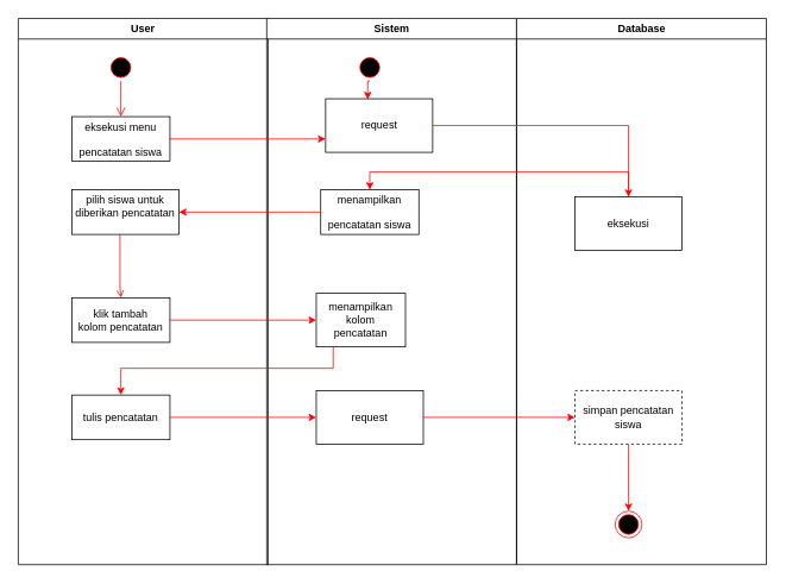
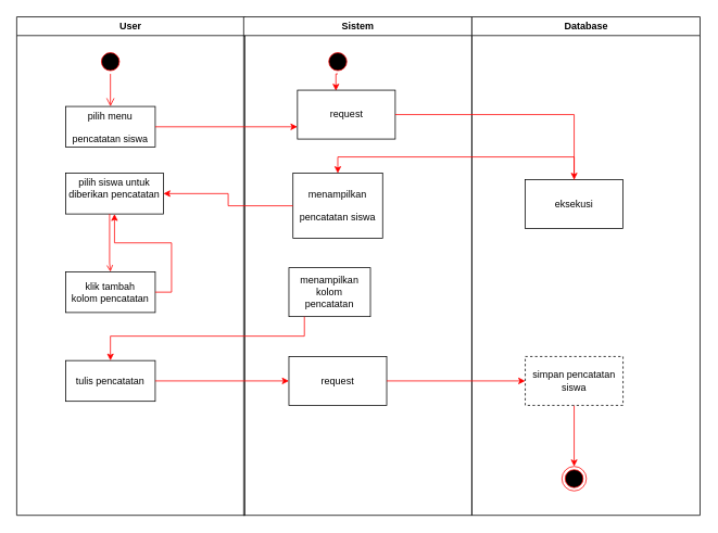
  <mxCell id="0" />
  <mxCell id="1" parent="0" />
  <mxCell id="2" value="User" style="swimlane;whiteSpace=wrap;startSize=23;" parent="1" vertex="1"><mxGeometry x="20" y="20" width="280" height="612" as="geometry" /></mxCell>
  <mxCell id="3" value="" style="ellipse;shape=startState;fillColor=#000000;strokeColor=#ff0000;" parent="2" vertex="1"><mxGeometry x="100" y="40" width="30" height="30" as="geometry" /></mxCell>
  <mxCell id="4" value="" style="edgeStyle=elbowEdgeStyle;elbow=horizontal;verticalAlign=bottom;endArrow=open;endSize=8;strokeColor=#FF0000;endFill=1;rounded=0" parent="2" source="3" target="5" edge="1"><mxGeometry x="100" y="40" as="geometry"><mxPoint x="115" y="110" as="targetPoint" /></mxGeometry></mxCell>
- <mxCell id="5" value="eksekusi menu &#10;&#10;pencatatan siswa" style="" parent="2" vertex="1"><mxGeometry x="60" y="110" width="110" height="50" as="geometry" /></mxCell>
+ <mxCell id="5" value="pilih menu &#10;&#10;pencatatan siswa" style="" parent="2" vertex="1"><mxGeometry x="60" y="110" width="110" height="50" as="geometry" /></mxCell>
  <mxCell id="6" value="pilih siswa untuk&#10;diberikan pencatatan&#10;" style="" parent="2" vertex="1"><mxGeometry x="60" y="192" width="120" height="50" as="geometry" /></mxCell>
  <mxCell id="7" value="tulis pencatatan" style="" parent="2" vertex="1"><mxGeometry x="60" y="422" width="110" height="50" as="geometry" /></mxCell>
  <mxCell id="8" value="klik tambah &#10;kolom pencatatan" style="" parent="2" vertex="1"><mxGeometry x="60" y="313" width="110" height="50" as="geometry" /></mxCell>
  <mxCell id="9" value="Sistem" style="swimlane;whiteSpace=wrap;startSize=23;" parent="1" vertex="1"><mxGeometry x="298.5" y="20" width="280" height="612" as="geometry" /></mxCell>
  <mxCell id="10" style="edgeStyle=orthogonalEdgeStyle;rounded=0;orthogonalLoop=1;jettySize=auto;html=1;exitX=0.5;exitY=1;exitDx=0;exitDy=0;entryX=0.393;entryY=0.012;entryDx=0;entryDy=0;entryPerimeter=0;strokeColor=#FF0000;fillColor=#FF3333;" edge="1" parent="9" source="11" target="13"><mxGeometry relative="1" as="geometry" /></mxCell>
  <mxCell id="11" value="" style="ellipse;shape=startState;fillColor=#000000;strokeColor=#ff0000;" parent="9" vertex="1"><mxGeometry x="100.5" y="40" width="30" height="30" as="geometry" /></mxCell>
- <mxCell id="12" value="menampilkan &#10;&#10;pencatatan siswa" style="" parent="9" vertex="1"><mxGeometry x="60.5" y="192" width="110" height="50" as="geometry" /></mxCell>
+ <mxCell id="12" value="menampilkan &#10;&#10;pencatatan siswa" style="" parent="9" vertex="1"><mxGeometry x="60.5" y="192" width="110" height="80" as="geometry" /></mxCell>
  <mxCell id="13" value="request" style="rounded=0;whiteSpace=wrap;html=1;" vertex="1" parent="9"><mxGeometry x="66" y="90" width="120" height="60" as="geometry" /></mxCell>
  <mxCell id="14" value="&lt;div&gt;menampilkan kolom &lt;br&gt;&lt;/div&gt;&lt;div&gt;pencatatan&lt;br&gt;&lt;/div&gt;" style="rounded=0;whiteSpace=wrap;html=1;" vertex="1" parent="9"><mxGeometry x="55.5" y="308" width="100" height="60" as="geometry" /></mxCell>
  <mxCell id="15" value="request" style="rounded=0;whiteSpace=wrap;html=1;" vertex="1" parent="9"><mxGeometry x="55.5" y="417" width="120" height="60" as="geometry" /></mxCell>
  <mxCell id="16" value="Database" style="swimlane;whiteSpace=wrap" parent="1" vertex="1"><mxGeometry x="578.5" y="20" width="280" height="612" as="geometry" /></mxCell>
  <mxCell id="17" value="eksekusi" style="rounded=0;whiteSpace=wrap;html=1;" vertex="1" parent="16"><mxGeometry x="65.5" y="200" width="120" height="60" as="geometry" /></mxCell>
  <mxCell id="18" style="edgeStyle=orthogonalEdgeStyle;rounded=0;orthogonalLoop=1;jettySize=auto;html=1;entryX=0.5;entryY=0;entryDx=0;entryDy=0;strokeColor=#FF0000;fillColor=#FF3333;" edge="1" parent="16" source="19" target="20"><mxGeometry relative="1" as="geometry" /></mxCell>
  <mxCell id="19" value="simpan pencatatan siswa" style="rounded=0;whiteSpace=wrap;html=1;dashed=1;" vertex="1" parent="16"><mxGeometry x="65.5" y="417" width="120" height="60" as="geometry" /></mxCell>
  <mxCell id="20" value="" style="ellipse;shape=endState;fillColor=#000000;strokeColor=#ff0000" parent="16" vertex="1"><mxGeometry x="110.5" y="552" width="30" height="30" as="geometry" /></mxCell>
  <mxCell id="21" value="" style="endArrow=open;strokeColor=#FF0000;endFill=1;rounded=0;entryX=0.5;entryY=0;entryDx=0;entryDy=0;" parent="1" target="8" edge="1"><mxGeometry relative="1" as="geometry"><mxPoint x="134" y="262" as="sourcePoint" /><Array as="points"><mxPoint x="134" y="322" /></Array></mxGeometry></mxCell>
  <mxCell id="22" style="edgeStyle=orthogonalEdgeStyle;rounded=0;orthogonalLoop=1;jettySize=auto;html=1;entryX=0;entryY=0.75;entryDx=0;entryDy=0;strokeColor=#FF0000;fillColor=#FF3333;" edge="1" parent="1" source="5" target="13"><mxGeometry relative="1" as="geometry" /></mxCell>
  <mxCell id="23" style="edgeStyle=orthogonalEdgeStyle;rounded=0;orthogonalLoop=1;jettySize=auto;html=1;strokeColor=#FF0000;fillColor=#FF3333;" edge="1" parent="1" source="13" target="17"><mxGeometry relative="1" as="geometry" /></mxCell>
  <mxCell id="24" style="edgeStyle=orthogonalEdgeStyle;rounded=0;orthogonalLoop=1;jettySize=auto;html=1;exitX=0;exitY=0.5;exitDx=0;exitDy=0;entryX=1;entryY=0.5;entryDx=0;entryDy=0;strokeColor=#FF0000;fillColor=#FF3333;" edge="1" parent="1" source="12" target="6"><mxGeometry relative="1" as="geometry" /></mxCell>
- <mxCell id="25" style="edgeStyle=orthogonalEdgeStyle;rounded=0;orthogonalLoop=1;jettySize=auto;html=1;exitX=1;exitY=0.5;exitDx=0;exitDy=0;strokeColor=#FF0000;fillColor=#FF3333;" edge="1" parent="1" source="8" target="14"><mxGeometry relative="1" as="geometry" /></mxCell>
+ <mxCell id="25" style="edgeStyle=orthogonalEdgeStyle;rounded=0;orthogonalLoop=1;jettySize=auto;html=1;exitX=1;exitY=0.5;exitDx=0;exitDy=0;strokeColor=#FF0000;fillColor=#FF3333;" edge="1" parent="1" source="8" target="6"><mxGeometry relative="1" as="geometry" /></mxCell>
  <mxCell id="26" style="edgeStyle=orthogonalEdgeStyle;rounded=0;orthogonalLoop=1;jettySize=auto;html=1;entryX=0.5;entryY=0;entryDx=0;entryDy=0;strokeColor=#FF0000;fillColor=#FF3333;" edge="1" parent="1" source="14" target="7"><mxGeometry relative="1" as="geometry"><Array as="points"><mxPoint x="373" y="412" /><mxPoint x="135" y="412" /></Array></mxGeometry></mxCell>
  <mxCell id="27" style="edgeStyle=orthogonalEdgeStyle;rounded=0;orthogonalLoop=1;jettySize=auto;html=1;strokeColor=#FF0000;fillColor=#FF3333;" edge="1" parent="1" source="7" target="15"><mxGeometry relative="1" as="geometry" /></mxCell>
  <mxCell id="28" style="edgeStyle=orthogonalEdgeStyle;rounded=0;orthogonalLoop=1;jettySize=auto;html=1;strokeColor=#FF0000;fillColor=#FF3333;" edge="1" parent="1" source="15" target="19"><mxGeometry relative="1" as="geometry" /></mxCell>
  <mxCell id="29" style="edgeStyle=orthogonalEdgeStyle;rounded=0;orthogonalLoop=1;jettySize=auto;html=1;entryX=0.5;entryY=0;entryDx=0;entryDy=0;strokeColor=#FF0000;fillColor=#FF3333;" edge="1" parent="1" source="17" target="12"><mxGeometry relative="1" as="geometry"><Array as="points"><mxPoint x="704" y="192" /><mxPoint x="414" y="192" /></Array></mxGeometry></mxCell>
